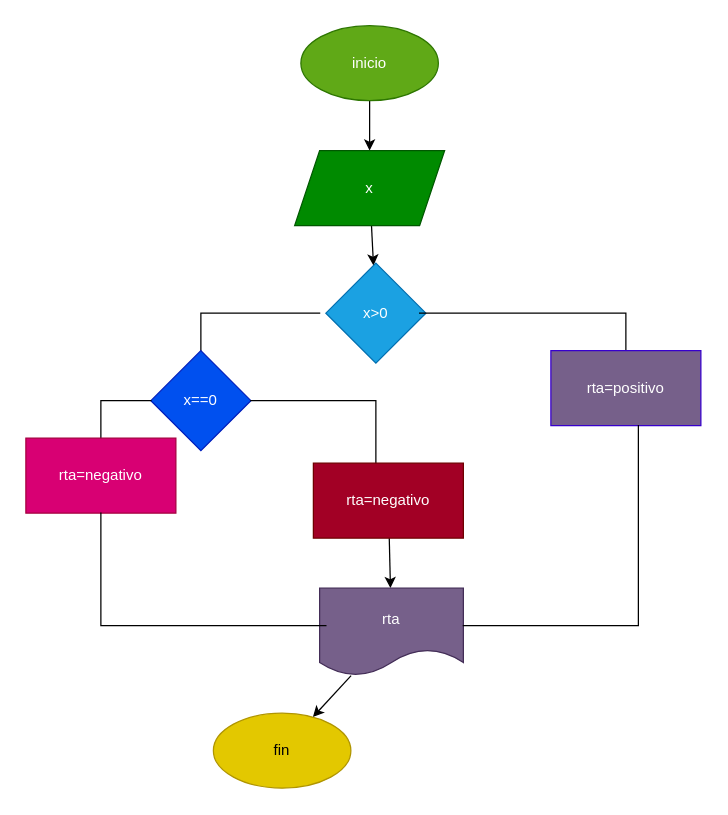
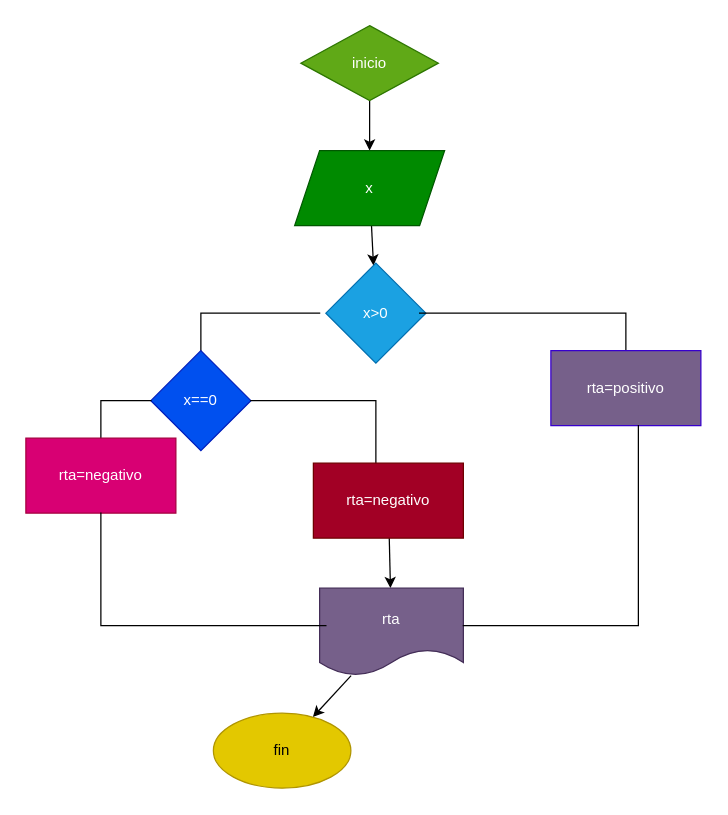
  <mxCell id="0" />
  <mxCell id="1" parent="0" />
  <mxCell id="2" value="" style="edgeStyle=none;html=1;" edge="1" parent="1" source="3" target="5"><mxGeometry relative="1" as="geometry" /></mxCell>
- <mxCell id="3" value="inicio" style="ellipse;whiteSpace=wrap;html=1;fillColor=#60a917;fontColor=#ffffff;strokeColor=#2D7600;" vertex="1" parent="1"><mxGeometry x="240" y="20" width="110" height="60" as="geometry" /></mxCell>
+ <mxCell id="3" value="inicio" style="rhombus;whiteSpace=wrap;html=1;fillColor=#60a917;fontColor=#ffffff;strokeColor=#2D7600;" vertex="1" parent="1"><mxGeometry x="240" y="20" width="110" height="60" as="geometry" /></mxCell>
  <mxCell id="4" value="" style="edgeStyle=none;html=1;" edge="1" parent="1" source="5" target="6"><mxGeometry relative="1" as="geometry" /></mxCell>
  <mxCell id="5" value="x" style="shape=parallelogram;perimeter=parallelogramPerimeter;whiteSpace=wrap;html=1;fixedSize=1;fillColor=#008a00;fontColor=#ffffff;strokeColor=#005700;" vertex="1" parent="1"><mxGeometry x="235" y="120" width="120" height="60" as="geometry" /></mxCell>
  <mxCell id="6" value="x&amp;gt;0" style="rhombus;whiteSpace=wrap;html=1;fillColor=#1ba1e2;fontColor=#ffffff;strokeColor=#006EAF;" vertex="1" parent="1"><mxGeometry x="260" y="210" width="80" height="80" as="geometry" /></mxCell>
  <mxCell id="7" value="" style="shape=partialRectangle;whiteSpace=wrap;html=1;bottom=0;right=0;fillColor=none;" vertex="1" parent="1"><mxGeometry x="160" y="250" width="95" height="30" as="geometry" /></mxCell>
  <mxCell id="8" value="x==0" style="rhombus;whiteSpace=wrap;html=1;fillColor=#0050ef;fontColor=#ffffff;strokeColor=#001DBC;" vertex="1" parent="1"><mxGeometry x="120" y="280" width="80" height="80" as="geometry" /></mxCell>
  <mxCell id="9" value="" style="shape=partialRectangle;whiteSpace=wrap;html=1;bottom=0;right=0;fillColor=none;" vertex="1" parent="1"><mxGeometry x="80" y="320" width="40" height="30" as="geometry" /></mxCell>
  <mxCell id="10" value="rta=negativo" style="rounded=0;whiteSpace=wrap;html=1;fillColor=#d80073;fontColor=#ffffff;strokeColor=#A50040;" vertex="1" parent="1"><mxGeometry y="350" width="120" height="60" as="geometry" x="20" /></mxCell>
  <mxCell id="11" value="" style="shape=partialRectangle;whiteSpace=wrap;html=1;bottom=0;right=0;fillColor=none;" vertex="1" parent="1"><mxGeometry x="230" y="350" height="90" as="geometry" /></mxCell>
  <mxCell id="12" value="" style="shape=partialRectangle;whiteSpace=wrap;html=1;bottom=0;right=0;fillColor=none;direction=south;" vertex="1" parent="1"><mxGeometry x="200" y="320" width="100" height="50" as="geometry" /></mxCell>
  <mxCell id="13" value="" style="edgeStyle=none;html=1;" edge="1" parent="1" source="14" target="18"><mxGeometry relative="1" as="geometry" /></mxCell>
  <mxCell id="14" value="rta=negativo" style="rounded=0;whiteSpace=wrap;html=1;fillColor=#a20025;fontColor=#ffffff;strokeColor=#6F0000;" vertex="1" parent="1"><mxGeometry x="250" y="370" width="120" height="60" as="geometry" /></mxCell>
  <mxCell id="15" value="" style="shape=partialRectangle;whiteSpace=wrap;html=1;bottom=0;right=0;fillColor=none;direction=south;" vertex="1" parent="1"><mxGeometry x="335" y="250" width="165" height="30" as="geometry" /></mxCell>
  <mxCell id="16" value="rta=positivo" style="rounded=0;whiteSpace=wrap;html=1;fillColor=#76608a;fontColor=#ffffff;strokeColor=#3700CC;" vertex="1" parent="1"><mxGeometry x="440" y="280" width="120" height="60" as="geometry" /></mxCell>
  <mxCell id="17" value="" style="edgeStyle=none;html=1;" edge="1" parent="1" source="18" target="21"><mxGeometry relative="1" as="geometry" /></mxCell>
  <mxCell id="18" value="rta" style="shape=document;whiteSpace=wrap;html=1;boundedLbl=1;fillColor=#76608a;fontColor=#ffffff;strokeColor=#432D57;" vertex="1" parent="1"><mxGeometry x="255" y="470" width="115" height="70" as="geometry" /></mxCell>
  <mxCell id="19" value="" style="shape=partialRectangle;whiteSpace=wrap;html=1;bottom=0;right=0;fillColor=none;direction=west;" vertex="1" parent="1"><mxGeometry x="370" y="340" width="140" height="160" as="geometry" /></mxCell>
  <mxCell id="20" value="" style="shape=partialRectangle;whiteSpace=wrap;html=1;bottom=0;right=0;fillColor=none;direction=north;" vertex="1" parent="1"><mxGeometry x="80" y="410" width="180" height="90" as="geometry" /></mxCell>
  <mxCell id="21" value="fin" style="ellipse;whiteSpace=wrap;html=1;fillColor=#e3c800;fontColor=#000000;strokeColor=#B09500;" vertex="1" parent="1"><mxGeometry x="170" y="570" width="110" height="60" as="geometry" /></mxCell>
